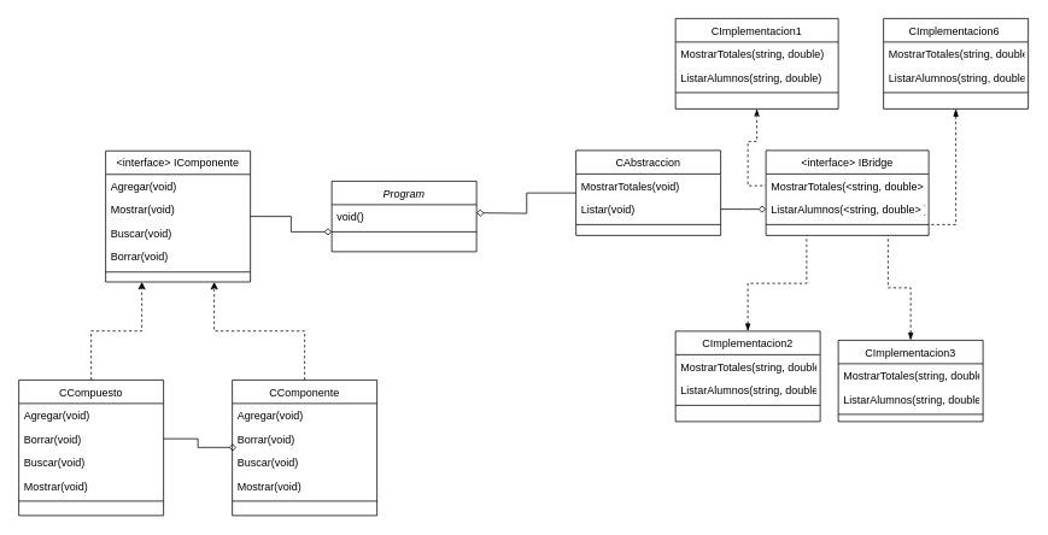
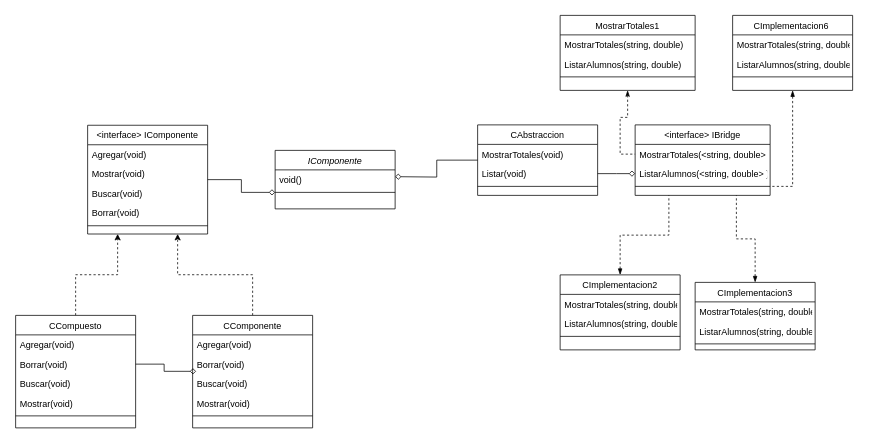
  <mxCell id="0" />
  <mxCell id="1" parent="0" />
- <mxCell id="2" value="Program" style="swimlane;fontStyle=2;align=center;verticalAlign=top;childLayout=stackLayout;horizontal=1;startSize=26;horizontalStack=0;resizeParent=1;resizeLast=0;collapsible=1;marginBottom=0;rounded=0;shadow=0;strokeWidth=1;" parent="1" vertex="1"><mxGeometry x="366" y="200" width="160" height="78" as="geometry"><mxRectangle x="230" y="140" width="160" height="26" as="alternateBounds" /></mxGeometry></mxCell>
+ <mxCell id="2" value="IComponente" style="swimlane;fontStyle=2;align=center;verticalAlign=top;childLayout=stackLayout;horizontal=1;startSize=26;horizontalStack=0;resizeParent=1;resizeLast=0;collapsible=1;marginBottom=0;rounded=0;shadow=0;strokeWidth=1;" parent="1" vertex="1"><mxGeometry x="366" y="200" width="160" height="78" as="geometry"><mxRectangle x="230" y="140" width="160" height="26" as="alternateBounds" /></mxGeometry></mxCell>
  <mxCell id="3" value="void()" style="text;align=left;verticalAlign=top;spacingLeft=4;spacingRight=4;overflow=hidden;rotatable=0;points=[[0,0.5],[1,0.5]];portConstraint=eastwest;" parent="2" vertex="1"><mxGeometry y="26" width="160" height="26" as="geometry" /></mxCell>
  <mxCell id="4" value="" style="line;html=1;strokeWidth=1;align=left;verticalAlign=middle;spacingTop=-1;spacingLeft=3;spacingRight=3;rotatable=0;labelPosition=right;points=[];portConstraint=eastwest;" parent="2" vertex="1"><mxGeometry y="52" width="160" height="8" as="geometry" /></mxCell>
  <mxCell id="5" value="" style="edgeStyle=orthogonalEdgeStyle;rounded=0;orthogonalLoop=1;jettySize=auto;html=1;endArrow=diamond;endFill=0;" edge="1" parent="1" source="6"><mxGeometry relative="1" as="geometry"><mxPoint x="526" y="235.067" as="targetPoint" /></mxGeometry></mxCell>
  <mxCell id="6" value="CAbstraccion" style="swimlane;fontStyle=0;align=center;verticalAlign=top;childLayout=stackLayout;horizontal=1;startSize=26;horizontalStack=0;resizeParent=1;resizeLast=0;collapsible=1;marginBottom=0;rounded=0;shadow=0;strokeWidth=1;" parent="1" vertex="1"><mxGeometry x="636" y="166" width="160" height="94" as="geometry"><mxRectangle x="130" y="380" width="160" height="26" as="alternateBounds" /></mxGeometry></mxCell>
  <mxCell id="7" value="MostrarTotales(void)" style="text;align=left;verticalAlign=top;spacingLeft=4;spacingRight=4;overflow=hidden;rotatable=0;points=[[0,0.5],[1,0.5]];portConstraint=eastwest;" parent="6" vertex="1"><mxGeometry y="26" width="160" height="26" as="geometry" /></mxCell>
  <mxCell id="8" value="Listar(void)" style="text;align=left;verticalAlign=top;spacingLeft=4;spacingRight=4;overflow=hidden;rotatable=0;points=[[0,0.5],[1,0.5]];portConstraint=eastwest;rounded=0;shadow=0;html=0;" parent="6" vertex="1"><mxGeometry y="52" width="160" height="26" as="geometry" /></mxCell>
  <mxCell id="9" value="" style="line;html=1;strokeWidth=1;align=left;verticalAlign=middle;spacingTop=-1;spacingLeft=3;spacingRight=3;rotatable=0;labelPosition=right;points=[];portConstraint=eastwest;" parent="6" vertex="1"><mxGeometry y="78" width="160" height="8" as="geometry" /></mxCell>
  <mxCell id="10" value="" style="edgeStyle=orthogonalEdgeStyle;rounded=0;orthogonalLoop=1;jettySize=auto;html=1;entryX=0.75;entryY=1;entryDx=0;entryDy=0;dashed=1;" edge="1" parent="1" source="11" target="49"><mxGeometry relative="1" as="geometry"><mxPoint x="266" y="284" as="targetPoint" /></mxGeometry></mxCell>
  <mxCell id="11" value="CComponente" style="swimlane;fontStyle=0;align=center;verticalAlign=top;childLayout=stackLayout;horizontal=1;startSize=26;horizontalStack=0;resizeParent=1;resizeLast=0;collapsible=1;marginBottom=0;rounded=0;shadow=0;strokeWidth=1;" vertex="1" parent="1"><mxGeometry x="256" y="420" width="160" height="150" as="geometry"><mxRectangle x="130" y="380" width="160" height="26" as="alternateBounds" /></mxGeometry></mxCell>
  <mxCell id="12" value="Agregar(void)" style="text;align=left;verticalAlign=top;spacingLeft=4;spacingRight=4;overflow=hidden;rotatable=0;points=[[0,0.5],[1,0.5]];portConstraint=eastwest;" vertex="1" parent="11"><mxGeometry y="26" width="160" height="26" as="geometry" /></mxCell>
  <mxCell id="13" value="Borrar(void)" style="text;align=left;verticalAlign=top;spacingLeft=4;spacingRight=4;overflow=hidden;rotatable=0;points=[[0,0.5],[1,0.5]];portConstraint=eastwest;" vertex="1" parent="11"><mxGeometry y="52" width="160" height="26" as="geometry" /></mxCell>
  <mxCell id="14" value="Buscar(void)" style="text;align=left;verticalAlign=top;spacingLeft=4;spacingRight=4;overflow=hidden;rotatable=0;points=[[0,0.5],[1,0.5]];portConstraint=eastwest;" vertex="1" parent="11"><mxGeometry y="78" width="160" height="26" as="geometry" /></mxCell>
  <mxCell id="15" value="Mostrar(void)" style="text;align=left;verticalAlign=top;spacingLeft=4;spacingRight=4;overflow=hidden;rotatable=0;points=[[0,0.5],[1,0.5]];portConstraint=eastwest;" vertex="1" parent="11"><mxGeometry y="104" width="160" height="26" as="geometry" /></mxCell>
  <mxCell id="16" value="" style="line;html=1;strokeWidth=1;align=left;verticalAlign=middle;spacingTop=-1;spacingLeft=3;spacingRight=3;rotatable=0;labelPosition=right;points=[];portConstraint=eastwest;" vertex="1" parent="11"><mxGeometry y="130" width="160" height="8" as="geometry" /></mxCell>
  <mxCell id="17" value="" style="edgeStyle=orthogonalEdgeStyle;rounded=0;orthogonalLoop=1;jettySize=auto;html=1;entryX=0.25;entryY=1;entryDx=0;entryDy=0;dashed=1;" edge="1" parent="1" source="18" target="49"><mxGeometry relative="1" as="geometry"><mxPoint x="106" y="284" as="targetPoint" /></mxGeometry></mxCell>
  <mxCell id="18" value="CCompuesto&#10;" style="swimlane;fontStyle=0;align=center;verticalAlign=top;childLayout=stackLayout;horizontal=1;startSize=26;horizontalStack=0;resizeParent=1;resizeLast=0;collapsible=1;marginBottom=0;rounded=0;shadow=0;strokeWidth=1;" vertex="1" parent="1"><mxGeometry x="20" y="420" width="160" height="150" as="geometry"><mxRectangle x="130" y="380" width="160" height="26" as="alternateBounds" /></mxGeometry></mxCell>
  <mxCell id="19" value="Agregar(void)" style="text;align=left;verticalAlign=top;spacingLeft=4;spacingRight=4;overflow=hidden;rotatable=0;points=[[0,0.5],[1,0.5]];portConstraint=eastwest;" vertex="1" parent="18"><mxGeometry y="26" width="160" height="26" as="geometry" /></mxCell>
  <mxCell id="20" value="Borrar(void)" style="text;align=left;verticalAlign=top;spacingLeft=4;spacingRight=4;overflow=hidden;rotatable=0;points=[[0,0.5],[1,0.5]];portConstraint=eastwest;" vertex="1" parent="18"><mxGeometry y="52" width="160" height="26" as="geometry" /></mxCell>
  <mxCell id="21" value="Buscar(void)" style="text;align=left;verticalAlign=top;spacingLeft=4;spacingRight=4;overflow=hidden;rotatable=0;points=[[0,0.5],[1,0.5]];portConstraint=eastwest;" vertex="1" parent="18"><mxGeometry y="78" width="160" height="26" as="geometry" /></mxCell>
  <mxCell id="22" value="Mostrar(void)" style="text;align=left;verticalAlign=top;spacingLeft=4;spacingRight=4;overflow=hidden;rotatable=0;points=[[0,0.5],[1,0.5]];portConstraint=eastwest;" vertex="1" parent="18"><mxGeometry y="104" width="160" height="26" as="geometry" /></mxCell>
  <mxCell id="23" value="" style="line;html=1;strokeWidth=1;align=left;verticalAlign=middle;spacingTop=-1;spacingLeft=3;spacingRight=3;rotatable=0;labelPosition=right;points=[];portConstraint=eastwest;" vertex="1" parent="18"><mxGeometry y="130" width="160" height="8" as="geometry" /></mxCell>
  <mxCell id="24" value="" style="edgeStyle=orthogonalEdgeStyle;rounded=0;orthogonalLoop=1;jettySize=auto;html=1;entryX=0;entryY=0.5;entryDx=0;entryDy=0;endArrow=none;endFill=0;startArrow=classicThin;startFill=1;dashed=1;" edge="1" parent="1" source="25" target="45"><mxGeometry relative="1" as="geometry" /></mxCell>
- <mxCell id="25" value="CImplementacion1" style="swimlane;fontStyle=0;align=center;verticalAlign=top;childLayout=stackLayout;horizontal=1;startSize=26;horizontalStack=0;resizeParent=1;resizeLast=0;collapsible=1;marginBottom=0;rounded=0;shadow=0;strokeWidth=1;" vertex="1" parent="1"><mxGeometry x="746" y="20" width="180" height="100" as="geometry"><mxRectangle x="130" y="380" width="160" height="26" as="alternateBounds" /></mxGeometry></mxCell>
+ <mxCell id="25" value="MostrarTotales1" style="swimlane;fontStyle=0;align=center;verticalAlign=top;childLayout=stackLayout;horizontal=1;startSize=26;horizontalStack=0;resizeParent=1;resizeLast=0;collapsible=1;marginBottom=0;rounded=0;shadow=0;strokeWidth=1;" vertex="1" parent="1"><mxGeometry x="746" y="20" width="180" height="100" as="geometry"><mxRectangle x="130" y="380" width="160" height="26" as="alternateBounds" /></mxGeometry></mxCell>
  <mxCell id="26" value="MostrarTotales(string, double)" style="text;align=left;verticalAlign=top;spacingLeft=4;spacingRight=4;overflow=hidden;rotatable=0;points=[[0,0.5],[1,0.5]];portConstraint=eastwest;" vertex="1" parent="25"><mxGeometry y="26" width="180" height="26" as="geometry" /></mxCell>
  <mxCell id="27" value="ListarAlumnos(string, double)" style="text;align=left;verticalAlign=top;spacingLeft=4;spacingRight=4;overflow=hidden;rotatable=0;points=[[0,0.5],[1,0.5]];portConstraint=eastwest;rounded=0;shadow=0;html=0;" vertex="1" parent="25"><mxGeometry y="52" width="180" height="26" as="geometry" /></mxCell>
  <mxCell id="28" value="" style="line;html=1;strokeWidth=1;align=left;verticalAlign=middle;spacingTop=-1;spacingLeft=3;spacingRight=3;rotatable=0;labelPosition=right;points=[];portConstraint=eastwest;" vertex="1" parent="25"><mxGeometry y="78" width="180" height="8" as="geometry" /></mxCell>
  <mxCell id="29" value="" style="edgeStyle=orthogonalEdgeStyle;rounded=0;orthogonalLoop=1;jettySize=auto;html=1;entryX=0.25;entryY=1;entryDx=0;entryDy=0;startArrow=blockThin;startFill=1;endArrow=none;endFill=0;dashed=1;" edge="1" parent="1" source="30" target="44"><mxGeometry relative="1" as="geometry"><mxPoint x="856" y="290" as="targetPoint" /></mxGeometry></mxCell>
  <mxCell id="30" value="CImplementacion2" style="swimlane;fontStyle=0;align=center;verticalAlign=top;childLayout=stackLayout;horizontal=1;startSize=26;horizontalStack=0;resizeParent=1;resizeLast=0;collapsible=1;marginBottom=0;rounded=0;shadow=0;strokeWidth=1;" vertex="1" parent="1"><mxGeometry x="746" y="366" width="160" height="100" as="geometry"><mxRectangle x="130" y="380" width="160" height="26" as="alternateBounds" /></mxGeometry></mxCell>
  <mxCell id="31" value="MostrarTotales(string, double)" style="text;align=left;verticalAlign=top;spacingLeft=4;spacingRight=4;overflow=hidden;rotatable=0;points=[[0,0.5],[1,0.5]];portConstraint=eastwest;" vertex="1" parent="30"><mxGeometry y="26" width="160" height="26" as="geometry" /></mxCell>
  <mxCell id="32" value="ListarAlumnos(string, double)" style="text;align=left;verticalAlign=top;spacingLeft=4;spacingRight=4;overflow=hidden;rotatable=0;points=[[0,0.5],[1,0.5]];portConstraint=eastwest;rounded=0;shadow=0;html=0;" vertex="1" parent="30"><mxGeometry y="52" width="160" height="26" as="geometry" /></mxCell>
  <mxCell id="33" value="" style="line;html=1;strokeWidth=1;align=left;verticalAlign=middle;spacingTop=-1;spacingLeft=3;spacingRight=3;rotatable=0;labelPosition=right;points=[];portConstraint=eastwest;" vertex="1" parent="30"><mxGeometry y="78" width="160" height="8" as="geometry" /></mxCell>
  <mxCell id="34" value="" style="edgeStyle=orthogonalEdgeStyle;rounded=0;orthogonalLoop=1;jettySize=auto;html=1;entryX=0.75;entryY=1;entryDx=0;entryDy=0;startArrow=blockThin;startFill=1;endArrow=none;endFill=0;dashed=1;" edge="1" parent="1" source="35" target="44"><mxGeometry relative="1" as="geometry"><mxPoint x="1006" y="291" as="targetPoint" /></mxGeometry></mxCell>
  <mxCell id="35" value="CImplementacion3" style="swimlane;fontStyle=0;align=center;verticalAlign=top;childLayout=stackLayout;horizontal=1;startSize=26;horizontalStack=0;resizeParent=1;resizeLast=0;collapsible=1;marginBottom=0;rounded=0;shadow=0;strokeWidth=1;" vertex="1" parent="1"><mxGeometry x="926" y="376" width="160" height="90" as="geometry"><mxRectangle x="130" y="380" width="160" height="26" as="alternateBounds" /></mxGeometry></mxCell>
  <mxCell id="36" value="MostrarTotales(string, double)" style="text;align=left;verticalAlign=top;spacingLeft=4;spacingRight=4;overflow=hidden;rotatable=0;points=[[0,0.5],[1,0.5]];portConstraint=eastwest;" vertex="1" parent="35"><mxGeometry y="26" width="160" height="26" as="geometry" /></mxCell>
  <mxCell id="37" value="ListarAlumnos(string, double)" style="text;align=left;verticalAlign=top;spacingLeft=4;spacingRight=4;overflow=hidden;rotatable=0;points=[[0,0.5],[1,0.5]];portConstraint=eastwest;rounded=0;shadow=0;html=0;" vertex="1" parent="35"><mxGeometry y="52" width="160" height="26" as="geometry" /></mxCell>
  <mxCell id="38" value="" style="line;html=1;strokeWidth=1;align=left;verticalAlign=middle;spacingTop=-1;spacingLeft=3;spacingRight=3;rotatable=0;labelPosition=right;points=[];portConstraint=eastwest;" vertex="1" parent="35"><mxGeometry y="78" width="160" height="8" as="geometry" /></mxCell>
  <mxCell id="39" value="" style="edgeStyle=orthogonalEdgeStyle;rounded=0;orthogonalLoop=1;jettySize=auto;html=1;startArrow=blockThin;startFill=1;endArrow=none;endFill=0;dashed=1;" edge="1" parent="1" source="40" target="47"><mxGeometry relative="1" as="geometry" /></mxCell>
  <mxCell id="40" value="CImplementacion6 " style="swimlane;fontStyle=0;align=center;verticalAlign=top;childLayout=stackLayout;horizontal=1;startSize=26;horizontalStack=0;resizeParent=1;resizeLast=0;collapsible=1;marginBottom=0;rounded=0;shadow=0;strokeWidth=1;" vertex="1" parent="1"><mxGeometry x="976" y="20" width="160" height="100" as="geometry"><mxRectangle x="130" y="380" width="160" height="26" as="alternateBounds" /></mxGeometry></mxCell>
  <mxCell id="41" value="MostrarTotales(string, double)" style="text;align=left;verticalAlign=top;spacingLeft=4;spacingRight=4;overflow=hidden;rotatable=0;points=[[0,0.5],[1,0.5]];portConstraint=eastwest;" vertex="1" parent="40"><mxGeometry y="26" width="160" height="26" as="geometry" /></mxCell>
  <mxCell id="42" value="ListarAlumnos(string, double)" style="text;align=left;verticalAlign=top;spacingLeft=4;spacingRight=4;overflow=hidden;rotatable=0;points=[[0,0.5],[1,0.5]];portConstraint=eastwest;rounded=0;shadow=0;html=0;" vertex="1" parent="40"><mxGeometry y="52" width="160" height="26" as="geometry" /></mxCell>
  <mxCell id="43" value="" style="line;html=1;strokeWidth=1;align=left;verticalAlign=middle;spacingTop=-1;spacingLeft=3;spacingRight=3;rotatable=0;labelPosition=right;points=[];portConstraint=eastwest;" vertex="1" parent="40"><mxGeometry y="78" width="160" height="8" as="geometry" /></mxCell>
  <mxCell id="44" value="&lt;interface&gt; IBridge" style="swimlane;fontStyle=0;align=center;verticalAlign=top;childLayout=stackLayout;horizontal=1;startSize=26;horizontalStack=0;resizeParent=1;resizeLast=0;collapsible=1;marginBottom=0;rounded=0;shadow=0;strokeWidth=1;" vertex="1" parent="1"><mxGeometry x="846" y="166" width="180" height="94" as="geometry"><mxRectangle x="130" y="380" width="160" height="26" as="alternateBounds" /></mxGeometry></mxCell>
  <mxCell id="45" value="MostrarTotales(&lt;string, double&gt; );" style="text;align=left;verticalAlign=top;spacingLeft=4;spacingRight=4;overflow=hidden;rotatable=0;points=[[0,0.5],[1,0.5]];portConstraint=eastwest;" vertex="1" parent="44"><mxGeometry y="26" width="180" height="26" as="geometry" /></mxCell>
  <mxCell id="46" value="ListarAlumnos(&lt;string, double&gt; );" style="text;align=left;verticalAlign=top;spacingLeft=4;spacingRight=4;overflow=hidden;rotatable=0;points=[[0,0.5],[1,0.5]];portConstraint=eastwest;" vertex="1" parent="44"><mxGeometry y="52" width="180" height="26" as="geometry" /></mxCell>
  <mxCell id="47" value="" style="line;html=1;strokeWidth=1;align=left;verticalAlign=middle;spacingTop=-1;spacingLeft=3;spacingRight=3;rotatable=0;labelPosition=right;points=[];portConstraint=eastwest;" vertex="1" parent="44"><mxGeometry y="78" width="180" height="8" as="geometry" /></mxCell>
  <mxCell id="48" value="" style="edgeStyle=orthogonalEdgeStyle;rounded=0;orthogonalLoop=1;jettySize=auto;html=1;endArrow=diamond;endFill=0;" edge="1" parent="1" source="49" target="4"><mxGeometry relative="1" as="geometry" /></mxCell>
  <mxCell id="49" value="&lt;interface&gt; IComponente" style="swimlane;fontStyle=0;align=center;verticalAlign=top;childLayout=stackLayout;horizontal=1;startSize=26;horizontalStack=0;resizeParent=1;resizeLast=0;collapsible=1;marginBottom=0;rounded=0;shadow=0;strokeWidth=1;" vertex="1" parent="1"><mxGeometry x="116" y="166.5" width="160" height="145" as="geometry"><mxRectangle x="130" y="380" width="160" height="26" as="alternateBounds" /></mxGeometry></mxCell>
  <mxCell id="50" value="Agregar(void)" style="text;align=left;verticalAlign=top;spacingLeft=4;spacingRight=4;overflow=hidden;rotatable=0;points=[[0,0.5],[1,0.5]];portConstraint=eastwest;" vertex="1" parent="49"><mxGeometry y="26" width="160" height="26" as="geometry" /></mxCell>
  <mxCell id="51" value="Mostrar(void)" style="text;align=left;verticalAlign=top;spacingLeft=4;spacingRight=4;overflow=hidden;rotatable=0;points=[[0,0.5],[1,0.5]];portConstraint=eastwest;" vertex="1" parent="49"><mxGeometry y="52" width="160" height="26" as="geometry" /></mxCell>
  <mxCell id="52" value="Buscar(void)" style="text;align=left;verticalAlign=top;spacingLeft=4;spacingRight=4;overflow=hidden;rotatable=0;points=[[0,0.5],[1,0.5]];portConstraint=eastwest;" vertex="1" parent="49"><mxGeometry y="78" width="160" height="26" as="geometry" /></mxCell>
  <mxCell id="53" value="Borrar(void)" style="text;align=left;verticalAlign=top;spacingLeft=4;spacingRight=4;overflow=hidden;rotatable=0;points=[[0,0.5],[1,0.5]];portConstraint=eastwest;" vertex="1" parent="49"><mxGeometry y="104" width="160" height="26" as="geometry" /></mxCell>
  <mxCell id="54" value="" style="line;html=1;strokeWidth=1;align=left;verticalAlign=middle;spacingTop=-1;spacingLeft=3;spacingRight=3;rotatable=0;labelPosition=right;points=[];portConstraint=eastwest;" vertex="1" parent="49"><mxGeometry y="130" width="160" height="8" as="geometry" /></mxCell>
  <mxCell id="55" value="" style="edgeStyle=orthogonalEdgeStyle;rounded=0;orthogonalLoop=1;jettySize=auto;html=1;exitX=1;exitY=0.5;exitDx=0;exitDy=0;entryX=0;entryY=0.5;entryDx=0;entryDy=0;endArrow=diamond;endFill=0;" edge="1" parent="1" source="8"><mxGeometry relative="1" as="geometry"><mxPoint x="846" y="231" as="targetPoint" /></mxGeometry></mxCell>
  <mxCell id="56" value="" style="edgeStyle=orthogonalEdgeStyle;rounded=0;orthogonalLoop=1;jettySize=auto;html=1;startArrow=none;startFill=0;endArrow=diamond;endFill=0;entryX=0.029;entryY=-0.131;entryDx=0;entryDy=0;entryPerimeter=0;" edge="1" parent="1" source="20" target="14"><mxGeometry relative="1" as="geometry" /></mxCell>
